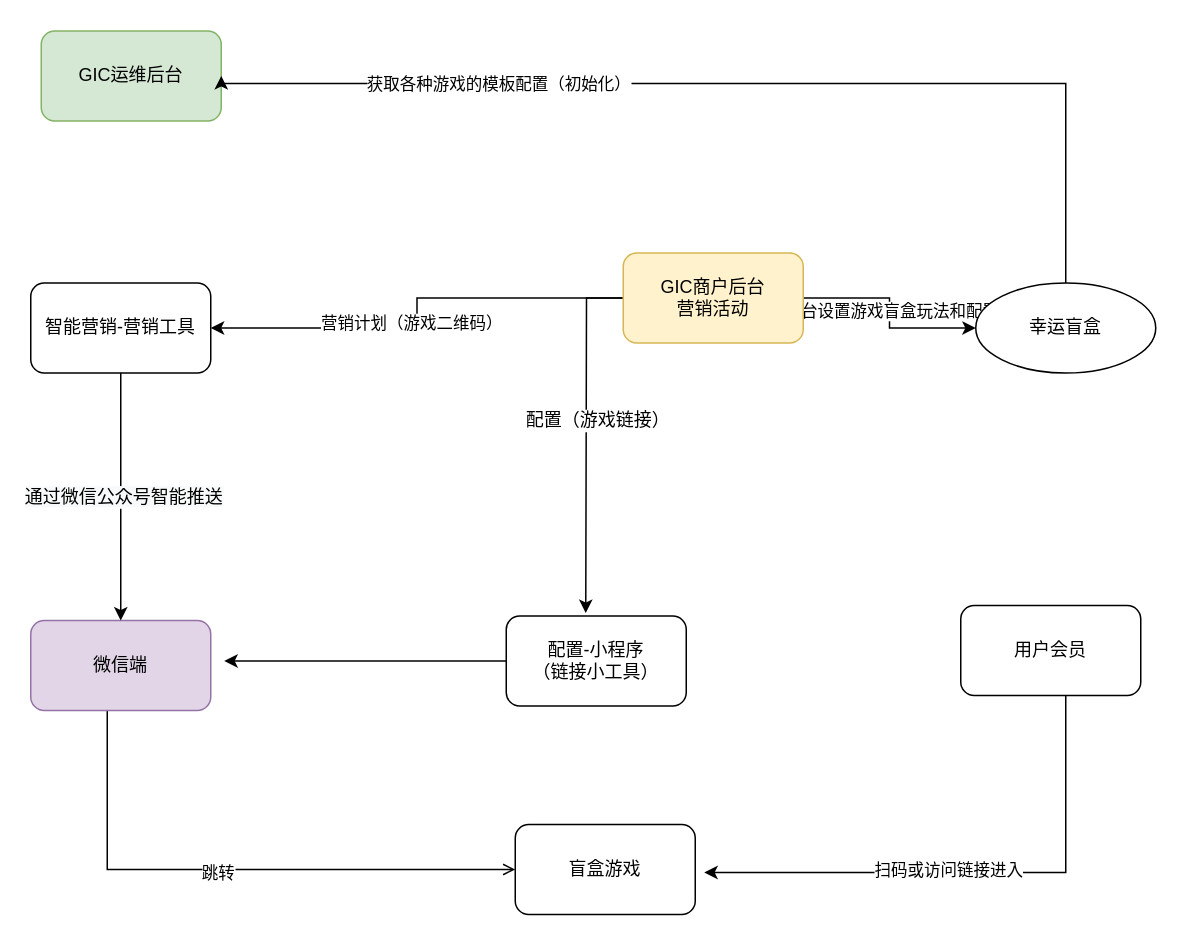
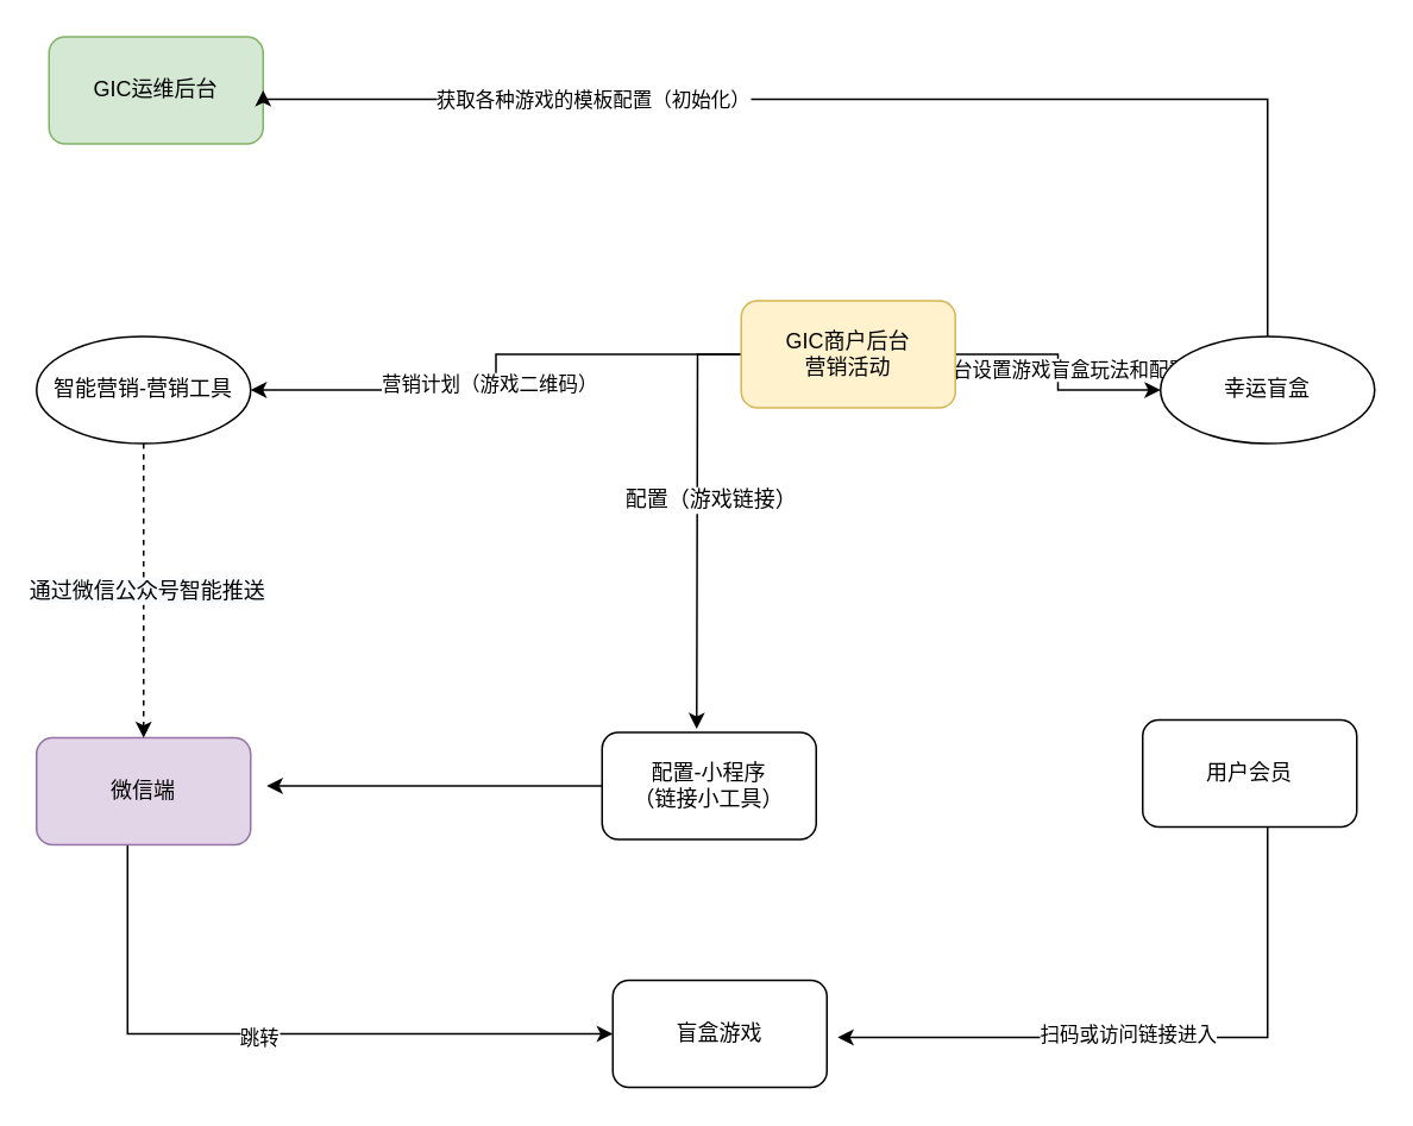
  <mxCell id="0" />
  <mxCell id="1" parent="0" />
  <mxCell id="2" value="GIC运维后台" style="rounded=1;whiteSpace=wrap;html=1;fillColor=#d5e8d4;strokeColor=#82b366;" parent="1" vertex="1"><mxGeometry x="27" y="20" width="120" height="60" as="geometry" /></mxCell>
  <mxCell id="3" value="" style="edgeStyle=orthogonalEdgeStyle;rounded=0;orthogonalLoop=1;jettySize=auto;html=1;" parent="1" source="9" target="18" edge="1"><mxGeometry relative="1" as="geometry" /></mxCell>
  <mxCell id="4" value="营销计划（游戏二维码）" style="edgeLabel;html=1;align=center;verticalAlign=middle;resizable=0;points=[];" parent="3" vertex="1" connectable="0"><mxGeometry x="0.042" y="-4" relative="1" as="geometry"><mxPoint as="offset" /></mxGeometry></mxCell>
  <mxCell id="5" value="" style="edgeStyle=orthogonalEdgeStyle;rounded=0;orthogonalLoop=1;jettySize=auto;html=1;" parent="1" source="9" target="21" edge="1"><mxGeometry relative="1" as="geometry" /></mxCell>
  <mxCell id="6" value="后台设置游戏盲盒玩法和配置" style="edgeLabel;html=1;align=center;verticalAlign=middle;resizable=0;points=[];" parent="5" vertex="1" connectable="0"><mxGeometry x="-0.025" y="1" relative="1" as="geometry"><mxPoint as="offset" /></mxGeometry></mxCell>
  <mxCell id="7" style="edgeStyle=orthogonalEdgeStyle;rounded=0;orthogonalLoop=1;jettySize=auto;html=1;" edge="1" parent="1" source="9"><mxGeometry relative="1" as="geometry"><mxPoint x="390" y="408" as="targetPoint" /></mxGeometry></mxCell>
  <mxCell id="8" value="&lt;span style=&quot;font-size: 12px;&quot;&gt;配置（游戏链接）&lt;/span&gt;" style="edgeLabel;html=1;align=center;verticalAlign=middle;resizable=0;points=[];" vertex="1" connectable="0" parent="7"><mxGeometry x="-0.125" y="-3" relative="1" as="geometry"><mxPoint x="10" y="3" as="offset" /></mxGeometry></mxCell>
  <mxCell id="9" value="GIC商户后台&lt;br&gt;营销活动" style="rounded=1;whiteSpace=wrap;html=1;fillColor=#fff2cc;strokeColor=#d6b656;" parent="1" vertex="1"><mxGeometry x="415" y="168" width="120" height="60" as="geometry" /></mxCell>
  <mxCell id="10" style="edgeStyle=orthogonalEdgeStyle;rounded=0;orthogonalLoop=1;jettySize=auto;html=1;" edge="1" parent="1" source="12"><mxGeometry relative="1" as="geometry"><mxPoint x="469" y="581" as="targetPoint" /><Array as="points"><mxPoint x="710" y="581" /></Array></mxGeometry></mxCell>
  <mxCell id="11" value="扫码或访问链接进入" style="edgeLabel;html=1;align=center;verticalAlign=middle;resizable=0;points=[];" vertex="1" connectable="0" parent="10"><mxGeometry x="0.052" y="2" relative="1" as="geometry"><mxPoint x="-8" y="-4" as="offset" /></mxGeometry></mxCell>
  <mxCell id="12" value="用户会员" style="rounded=1;whiteSpace=wrap;html=1;" parent="1" vertex="1"><mxGeometry x="640" y="403" width="120" height="60" as="geometry" /></mxCell>
- <mxCell id="13" style="edgeStyle=orthogonalEdgeStyle;rounded=0;orthogonalLoop=1;jettySize=auto;html=1;entryX=0;entryY=0.5;entryDx=0;entryDy=0;endArrow=open;" edge="1" parent="1" source="15" target="24"><mxGeometry relative="1" as="geometry"><mxPoint x="75" y="601" as="targetPoint" /><Array as="points"><mxPoint x="71" y="579" /></Array></mxGeometry></mxCell>
+ <mxCell id="13" style="edgeStyle=orthogonalEdgeStyle;rounded=0;orthogonalLoop=1;jettySize=auto;html=1;entryX=0;entryY=0.5;entryDx=0;entryDy=0;" edge="1" parent="1" source="15" target="24"><mxGeometry relative="1" as="geometry"><mxPoint x="75" y="601" as="targetPoint" /><Array as="points"><mxPoint x="71" y="579" /></Array></mxGeometry></mxCell>
  <mxCell id="14" value="跳转" style="edgeLabel;html=1;align=center;verticalAlign=middle;resizable=0;points=[];" vertex="1" connectable="0" parent="13"><mxGeometry x="-0.053" y="-2" relative="1" as="geometry"><mxPoint as="offset" /></mxGeometry></mxCell>
  <mxCell id="15" value="微信端" style="rounded=1;whiteSpace=wrap;html=1;fillColor=#e1d5e7;strokeColor=#9673a6;" parent="1" vertex="1"><mxGeometry x="20" y="413" width="120" height="60" as="geometry" /></mxCell>
- <mxCell id="16" style="edgeStyle=orthogonalEdgeStyle;rounded=0;orthogonalLoop=1;jettySize=auto;html=1;entryX=0.5;entryY=0;entryDx=0;entryDy=0;" parent="1" source="18" target="15" edge="1"><mxGeometry relative="1" as="geometry" /></mxCell>
+ <mxCell id="16" style="edgeStyle=orthogonalEdgeStyle;rounded=0;orthogonalLoop=1;jettySize=auto;html=1;entryX=0.5;entryY=0;entryDx=0;entryDy=0;dashed=1;" parent="1" source="18" target="15" edge="1"><mxGeometry relative="1" as="geometry" /></mxCell>
  <mxCell id="17" value="&lt;span style=&quot;font-size: 12px; background-color: rgb(248, 249, 250);&quot;&gt;通过微信公众号智能推送&lt;/span&gt;" style="edgeLabel;html=1;align=center;verticalAlign=middle;resizable=0;points=[];" parent="16" vertex="1" connectable="0"><mxGeometry x="-0.007" y="1" relative="1" as="geometry"><mxPoint as="offset" /></mxGeometry></mxCell>
- <mxCell id="18" value="智能营销-营销工具" style="whiteSpace=wrap;html=1;rounded=1;" parent="1" vertex="1"><mxGeometry x="20" y="188" width="120" height="60" as="geometry" /></mxCell>
+ <mxCell id="18" value="智能营销-营销工具" style="ellipse;whiteSpace=wrap;html=1;" parent="1" vertex="1"><mxGeometry x="20" y="188" width="120" height="60" as="geometry" /></mxCell>
  <mxCell id="19" style="edgeStyle=orthogonalEdgeStyle;rounded=0;orthogonalLoop=1;jettySize=auto;html=1;entryX=1;entryY=0.5;entryDx=0;entryDy=0;" parent="1" source="21" target="2" edge="1"><mxGeometry relative="1" as="geometry"><Array as="points"><mxPoint x="710" y="55" /></Array></mxGeometry></mxCell>
  <mxCell id="20" value="获取各种游戏的模板配置（初始化）" style="edgeLabel;html=1;align=center;verticalAlign=middle;resizable=0;points=[];" parent="19" vertex="1" connectable="0"><mxGeometry x="0.614" y="-1" relative="1" as="geometry"><mxPoint x="54" y="1" as="offset" /></mxGeometry></mxCell>
  <mxCell id="21" value="幸运盲盒" style="ellipse;whiteSpace=wrap;html=1;" parent="1" vertex="1"><mxGeometry x="650" y="188" width="120" height="60" as="geometry" /></mxCell>
  <mxCell id="22" style="edgeStyle=orthogonalEdgeStyle;rounded=0;orthogonalLoop=1;jettySize=auto;html=1;" edge="1" parent="1" source="23"><mxGeometry relative="1" as="geometry"><mxPoint x="149" y="440" as="targetPoint" /></mxGeometry></mxCell>
  <mxCell id="23" value="配置-小程序&lt;br&gt;（链接小工具）" style="whiteSpace=wrap;html=1;rounded=1;" vertex="1" parent="1"><mxGeometry x="337" y="410" width="120" height="60" as="geometry" /></mxCell>
  <mxCell id="24" value="盲盒游戏" style="rounded=1;whiteSpace=wrap;html=1;fillColor=#FFFFFF;" vertex="1" parent="1"><mxGeometry x="343" y="549" width="120" height="60" as="geometry" /></mxCell>
